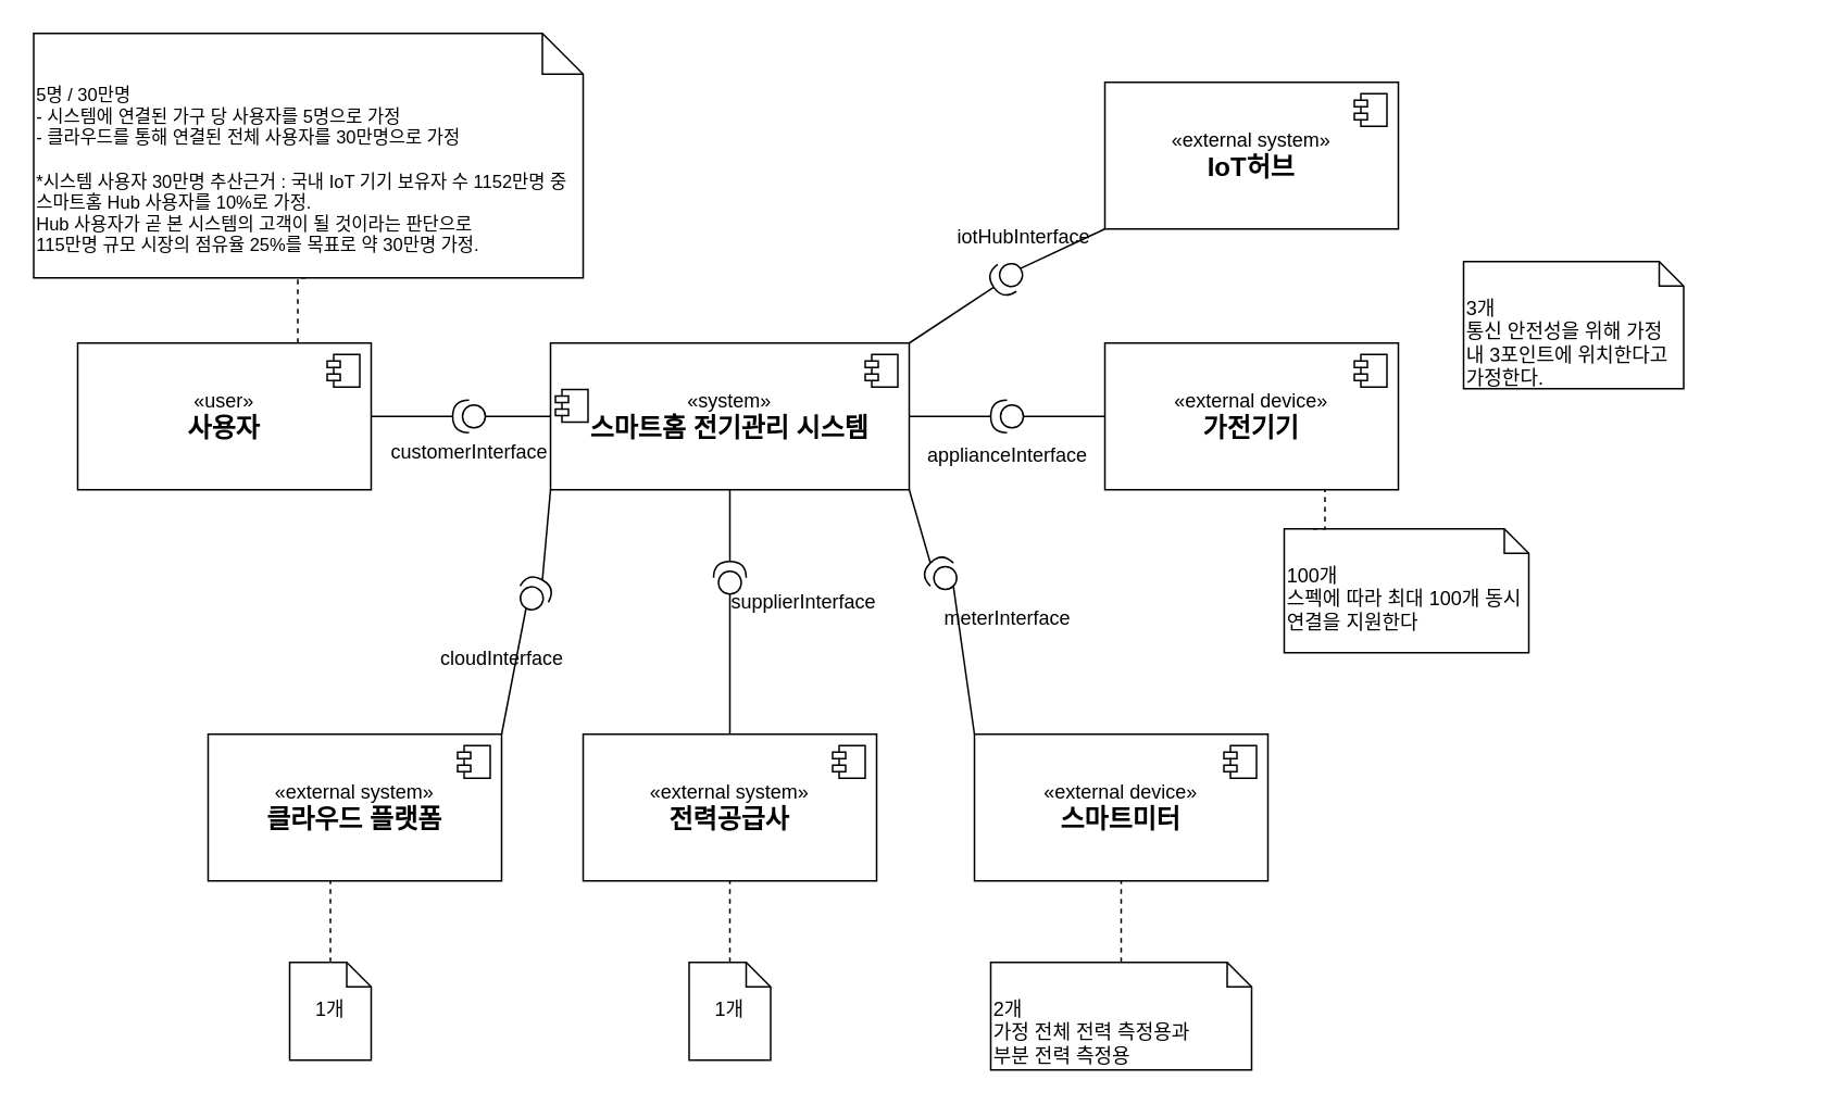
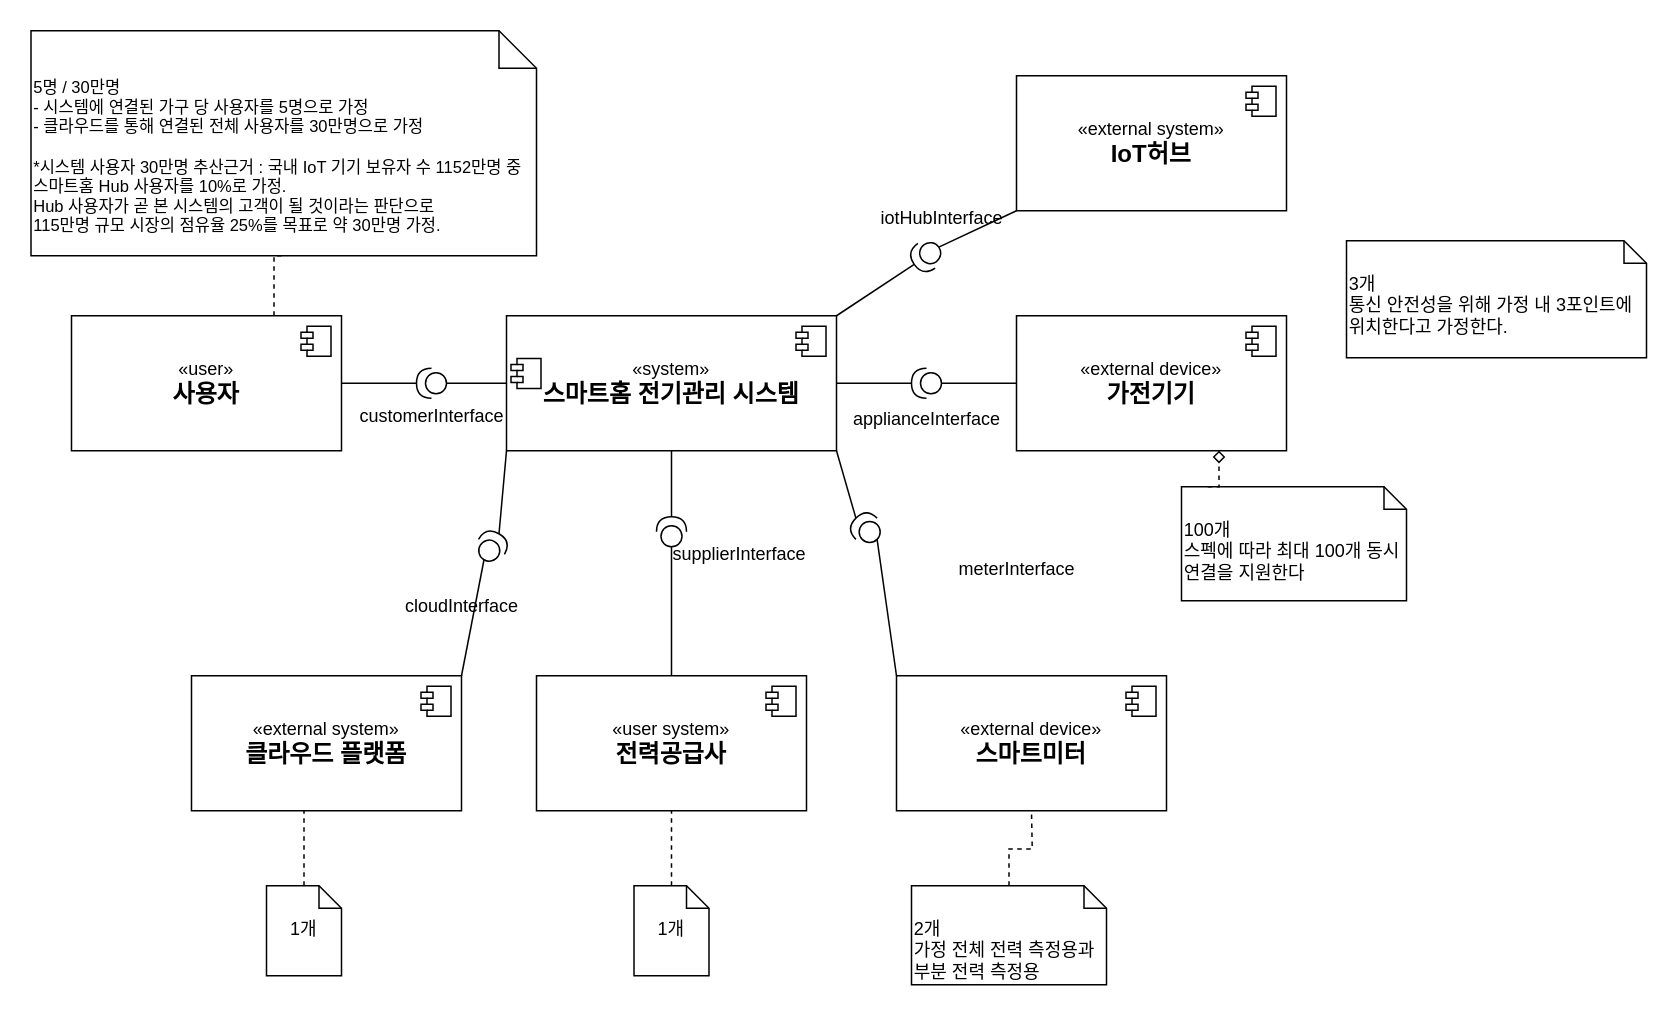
  <mxCell id="0" />
  <mxCell id="1" parent="0" />
  <mxCell id="2" value="«user»&lt;br&gt;&lt;b&gt;&lt;font style=&quot;font-size: 16px;&quot;&gt;사용자&lt;/font&gt;&lt;/b&gt;" style="html=1;dropTarget=0;whiteSpace=wrap;" parent="1" vertex="1"><mxGeometry x="47" y="210" width="180" height="90" as="geometry" /></mxCell>
  <mxCell id="3" value="" style="shape=module;jettyWidth=8;jettyHeight=4;" parent="2" vertex="1"><mxGeometry x="1" width="20" height="20" relative="1" as="geometry"><mxPoint x="-27" y="7" as="offset" /></mxGeometry></mxCell>
  <mxCell id="4" value="«external device»&lt;br&gt;&lt;b&gt;&lt;font style=&quot;font-size: 16px;&quot;&gt;가전기기&lt;/font&gt;&lt;/b&gt;" style="html=1;dropTarget=0;whiteSpace=wrap;" parent="1" vertex="1"><mxGeometry x="677" y="210" width="180" height="90" as="geometry" /></mxCell>
  <mxCell id="5" value="" style="shape=module;jettyWidth=8;jettyHeight=4;" parent="4" vertex="1"><mxGeometry x="1" width="20" height="20" relative="1" as="geometry"><mxPoint x="-27" y="7" as="offset" /></mxGeometry></mxCell>
  <mxCell id="6" value="«system»&lt;br&gt;&lt;span style=&quot;font-size: 16px;&quot;&gt;&lt;b&gt;스마트홈 전기관리 시스템&lt;/b&gt;&lt;/span&gt;" style="html=1;dropTarget=0;whiteSpace=wrap;" parent="1" vertex="1"><mxGeometry x="337" y="210" width="220" height="90" as="geometry" /></mxCell>
  <mxCell id="7" value="" style="shape=module;jettyWidth=8;jettyHeight=4;" parent="6" vertex="1"><mxGeometry x="1" width="20" height="20" relative="1" as="geometry"><mxPoint x="-27" y="7" as="offset" /></mxGeometry></mxCell>
- <mxCell id="8" value="«external system»&lt;br&gt;&lt;b&gt;&lt;font style=&quot;font-size: 16px;&quot;&gt;전력공급사&lt;/font&gt;&lt;/b&gt;" style="html=1;dropTarget=0;whiteSpace=wrap;" parent="1" vertex="1"><mxGeometry x="357" y="450" width="180" height="90" as="geometry" /></mxCell>
+ <mxCell id="8" value="«user system»&lt;br&gt;&lt;b&gt;&lt;font style=&quot;font-size: 16px;&quot;&gt;전력공급사&lt;/font&gt;&lt;/b&gt;" style="html=1;dropTarget=0;whiteSpace=wrap;" parent="1" vertex="1"><mxGeometry x="357" y="450" width="180" height="90" as="geometry" /></mxCell>
  <mxCell id="9" value="" style="shape=module;jettyWidth=8;jettyHeight=4;" parent="8" vertex="1"><mxGeometry x="1" width="20" height="20" relative="1" as="geometry"><mxPoint x="-27" y="7" as="offset" /></mxGeometry></mxCell>
  <mxCell id="10" value="«external device»&lt;br&gt;&lt;span style=&quot;font-size: 16px;&quot;&gt;&lt;b&gt;스마트미터&lt;/b&gt;&lt;/span&gt;" style="html=1;dropTarget=0;whiteSpace=wrap;" parent="1" vertex="1"><mxGeometry x="597" y="450" width="180" height="90" as="geometry" /></mxCell>
  <mxCell id="11" value="" style="shape=module;jettyWidth=8;jettyHeight=4;" parent="10" vertex="1"><mxGeometry x="1" width="20" height="20" relative="1" as="geometry"><mxPoint x="-27" y="7" as="offset" /></mxGeometry></mxCell>
  <mxCell id="12" value="" style="ellipse;whiteSpace=wrap;html=1;align=center;aspect=fixed;fillColor=none;strokeColor=none;resizable=0;perimeter=centerPerimeter;rotatable=0;allowArrows=0;points=[];outlineConnect=1;" parent="1" vertex="1"><mxGeometry x="587" y="264" width="10" height="10" as="geometry" /></mxCell>
  <mxCell id="13" style="edgeStyle=orthogonalEdgeStyle;rounded=0;orthogonalLoop=1;jettySize=auto;html=1;exitX=0;exitY=0.5;exitDx=0;exitDy=0;exitPerimeter=0;entryX=0;entryY=0.5;entryDx=0;entryDy=0;endArrow=none;endFill=0;" parent="1" source="15" target="6" edge="1"><mxGeometry relative="1" as="geometry" /></mxCell>
  <mxCell id="14" style="edgeStyle=orthogonalEdgeStyle;rounded=0;orthogonalLoop=1;jettySize=auto;html=1;exitX=1;exitY=0.5;exitDx=0;exitDy=0;exitPerimeter=0;entryX=1;entryY=0.5;entryDx=0;entryDy=0;endArrow=none;endFill=0;" parent="1" source="15" target="2" edge="1"><mxGeometry relative="1" as="geometry" /></mxCell>
  <mxCell id="15" value="" style="shape=providedRequiredInterface;html=1;verticalLabelPosition=bottom;sketch=0;rotation=-180;" parent="1" vertex="1"><mxGeometry x="277" y="245" width="20" height="20" as="geometry" /></mxCell>
  <mxCell id="16" style="edgeStyle=orthogonalEdgeStyle;rounded=0;orthogonalLoop=1;jettySize=auto;html=1;exitX=1;exitY=0.5;exitDx=0;exitDy=0;exitPerimeter=0;endArrow=none;endFill=0;" parent="1" source="18" target="6" edge="1"><mxGeometry relative="1" as="geometry" /></mxCell>
  <mxCell id="17" style="edgeStyle=orthogonalEdgeStyle;rounded=0;orthogonalLoop=1;jettySize=auto;html=1;exitX=0;exitY=0.5;exitDx=0;exitDy=0;exitPerimeter=0;entryX=0;entryY=0.5;entryDx=0;entryDy=0;endArrow=none;endFill=0;" parent="1" source="18" target="4" edge="1"><mxGeometry relative="1" as="geometry" /></mxCell>
  <mxCell id="18" value="" style="shape=providedRequiredInterface;html=1;verticalLabelPosition=bottom;sketch=0;rotation=-180;" parent="1" vertex="1"><mxGeometry x="607" y="245" width="20" height="20" as="geometry" /></mxCell>
  <mxCell id="19" style="rounded=0;orthogonalLoop=1;jettySize=auto;html=1;exitX=1;exitY=0.5;exitDx=0;exitDy=0;exitPerimeter=0;entryX=1;entryY=1;entryDx=0;entryDy=0;endArrow=none;endFill=0;" parent="1" source="21" target="6" edge="1"><mxGeometry relative="1" as="geometry" /></mxCell>
  <mxCell id="20" style="rounded=0;orthogonalLoop=1;jettySize=auto;html=1;exitX=0;exitY=0.5;exitDx=0;exitDy=0;exitPerimeter=0;entryX=0;entryY=0;entryDx=0;entryDy=0;endArrow=none;endFill=0;" parent="1" source="21" target="10" edge="1"><mxGeometry relative="1" as="geometry" /></mxCell>
  <mxCell id="21" value="" style="shape=providedRequiredInterface;html=1;verticalLabelPosition=bottom;sketch=0;rotation=135;direction=south;" parent="1" vertex="1"><mxGeometry x="567" y="342" width="20" height="20" as="geometry" /></mxCell>
  <mxCell id="22" style="edgeStyle=orthogonalEdgeStyle;rounded=0;orthogonalLoop=1;jettySize=auto;html=1;exitX=1;exitY=0.5;exitDx=0;exitDy=0;exitPerimeter=0;entryX=0.5;entryY=1;entryDx=0;entryDy=0;endArrow=none;endFill=0;" parent="1" source="24" target="6" edge="1"><mxGeometry relative="1" as="geometry" /></mxCell>
  <mxCell id="23" style="edgeStyle=orthogonalEdgeStyle;rounded=0;orthogonalLoop=1;jettySize=auto;html=1;exitX=0;exitY=0.5;exitDx=0;exitDy=0;exitPerimeter=0;entryX=0.5;entryY=0;entryDx=0;entryDy=0;endArrow=none;endFill=0;" parent="1" source="24" target="8" edge="1"><mxGeometry relative="1" as="geometry" /></mxCell>
  <mxCell id="24" value="" style="shape=providedRequiredInterface;html=1;verticalLabelPosition=bottom;sketch=0;rotation=-90;" parent="1" vertex="1"><mxGeometry x="437" y="344" width="20" height="20" as="geometry" /></mxCell>
  <mxCell id="25" value="customerInterface" style="text;html=1;align=center;verticalAlign=middle;resizable=0;points=[];autosize=1;strokeColor=none;fillColor=none;" parent="1" vertex="1"><mxGeometry x="227" y="262" width="120" height="30" as="geometry" /></mxCell>
  <mxCell id="26" value="applianceInterface" style="text;html=1;align=center;verticalAlign=middle;resizable=0;points=[];autosize=1;strokeColor=none;fillColor=none;" parent="1" vertex="1"><mxGeometry x="557" y="264" width="120" height="30" as="geometry" /></mxCell>
- <mxCell id="27" value="meterInterface" style="text;html=1;align=center;verticalAlign=middle;resizable=0;points=[];autosize=1;strokeColor=none;fillColor=none;" parent="1" vertex="1"><mxGeometry x="567" y="364" width="100" height="30" as="geometry" /></mxCell>
+ <mxCell id="27" value="meterInterface" style="text;html=1;align=center;verticalAlign=middle;resizable=0;points=[];autosize=1;strokeColor=none;fillColor=none;" parent="1" vertex="1"><mxGeometry x="627" y="364" width="100" height="30" as="geometry" /></mxCell>
  <mxCell id="28" value="supplierInterface" style="text;html=1;align=center;verticalAlign=middle;resizable=0;points=[];autosize=1;strokeColor=none;fillColor=none;" parent="1" vertex="1"><mxGeometry x="437" y="354" width="110" height="30" as="geometry" /></mxCell>
  <mxCell id="29" value="1개" style="shape=note2;boundedLbl=1;whiteSpace=wrap;html=1;size=15;verticalAlign=top;align=center;" parent="1" vertex="1"><mxGeometry x="422" y="590" width="50" height="60" as="geometry" /></mxCell>
  <mxCell id="30" style="edgeStyle=orthogonalEdgeStyle;rounded=0;orthogonalLoop=1;jettySize=auto;html=1;exitX=0.5;exitY=0;exitDx=0;exitDy=0;exitPerimeter=0;endArrow=none;endFill=0;dashed=1;entryX=0.5;entryY=1;entryDx=0;entryDy=0;" parent="1" source="29" target="8" edge="1"><mxGeometry relative="1" as="geometry"><mxPoint x="447" y="560" as="targetPoint" /></mxGeometry></mxCell>
- <mxCell id="31" value="2개&lt;br&gt;&lt;div&gt;가정 전체 전력 측정용과&lt;/div&gt;&lt;div&gt;부분 전력 측정용&lt;/div&gt;" style="shape=note2;boundedLbl=1;whiteSpace=wrap;html=1;size=15;verticalAlign=top;align=left;" parent="1" vertex="1"><mxGeometry x="607" y="590" width="160" height="66" as="geometry" /></mxCell>
+ <mxCell id="31" value="2개&lt;br&gt;&lt;div&gt;가정 전체 전력 측정용과&lt;/div&gt;&lt;div&gt;부분 전력 측정용&lt;/div&gt;" style="shape=note2;boundedLbl=1;whiteSpace=wrap;html=1;size=15;verticalAlign=top;align=left;" parent="1" vertex="1"><mxGeometry x="607" y="590" width="130" height="66" as="geometry" /></mxCell>
  <mxCell id="32" style="edgeStyle=orthogonalEdgeStyle;rounded=0;orthogonalLoop=1;jettySize=auto;html=1;exitX=0.5;exitY=0;exitDx=0;exitDy=0;exitPerimeter=0;endArrow=none;endFill=0;dashed=1;entryX=0.5;entryY=1;entryDx=0;entryDy=0;" parent="1" source="31" edge="1"><mxGeometry relative="1" as="geometry"><mxPoint x="687" y="540" as="targetPoint" /></mxGeometry></mxCell>
  <mxCell id="33" value="100개&lt;div&gt;스펙에 따라 최대 100개 동시 연결을 지원한다&lt;/div&gt;" style="shape=note2;boundedLbl=1;whiteSpace=wrap;html=1;size=15;verticalAlign=top;align=left;" parent="1" vertex="1"><mxGeometry x="787" y="324" width="150" height="76" as="geometry" /></mxCell>
- <mxCell id="34" style="edgeStyle=orthogonalEdgeStyle;rounded=0;orthogonalLoop=1;jettySize=auto;html=1;exitX=0;exitY=0;exitDx=17.5;exitDy=0;endArrow=none;endFill=0;dashed=1;entryX=0.75;entryY=1;entryDx=0;entryDy=0;exitPerimeter=0;" parent="1" source="33" target="4" edge="1"><mxGeometry relative="1" as="geometry"><mxPoint x="867" y="374" as="targetPoint" /><mxPoint x="867" y="420" as="sourcePoint" /></mxGeometry></mxCell>
+ <mxCell id="34" style="edgeStyle=orthogonalEdgeStyle;rounded=0;orthogonalLoop=1;jettySize=auto;html=1;exitX=0;exitY=0;exitDx=17.5;exitDy=0;endArrow=diamond;endFill=0;dashed=1;entryX=0.75;entryY=1;entryDx=0;entryDy=0;exitPerimeter=0;" parent="1" source="33" target="4" edge="1"><mxGeometry relative="1" as="geometry"><mxPoint x="867" y="374" as="targetPoint" /><mxPoint x="867" y="420" as="sourcePoint" /></mxGeometry></mxCell>
  <mxCell id="35" value="«external system»&lt;br&gt;&lt;b&gt;&lt;font style=&quot;font-size: 16px;&quot;&gt;클라우드 플랫폼&lt;/font&gt;&lt;/b&gt;" style="html=1;dropTarget=0;whiteSpace=wrap;" parent="1" vertex="1"><mxGeometry x="127" y="450" width="180" height="90" as="geometry" /></mxCell>
  <mxCell id="36" value="" style="shape=module;jettyWidth=8;jettyHeight=4;" parent="35" vertex="1"><mxGeometry x="1" width="20" height="20" relative="1" as="geometry"><mxPoint x="-27" y="7" as="offset" /></mxGeometry></mxCell>
  <mxCell id="37" style="rounded=0;orthogonalLoop=1;jettySize=auto;html=1;exitX=1;exitY=0.5;exitDx=0;exitDy=0;exitPerimeter=0;entryX=0;entryY=1;entryDx=0;entryDy=0;endArrow=none;endFill=0;" parent="1" source="39" edge="1"><mxGeometry relative="1" as="geometry"><mxPoint x="337" y="300" as="targetPoint" /></mxGeometry></mxCell>
  <mxCell id="38" style="rounded=0;orthogonalLoop=1;jettySize=auto;html=1;exitX=0;exitY=0.5;exitDx=0;exitDy=0;exitPerimeter=0;entryX=1;entryY=0;entryDx=0;entryDy=0;endArrow=none;endFill=0;" parent="1" source="39" target="35" edge="1"><mxGeometry relative="1" as="geometry"><mxPoint x="327" y="448" as="targetPoint" /></mxGeometry></mxCell>
  <mxCell id="39" value="" style="shape=providedRequiredInterface;html=1;verticalLabelPosition=bottom;sketch=0;rotation=-150;direction=south;" parent="1" vertex="1"><mxGeometry x="317" y="354" width="20" height="20" as="geometry" /></mxCell>
  <mxCell id="40" value="cloudInterface" style="text;html=1;align=center;verticalAlign=middle;resizable=0;points=[];autosize=1;strokeColor=none;fillColor=none;" parent="1" vertex="1"><mxGeometry x="257" y="389" width="100" height="30" as="geometry" /></mxCell>
  <mxCell id="41" value="1개" style="shape=note2;boundedLbl=1;whiteSpace=wrap;html=1;size=15;verticalAlign=top;align=center;" parent="1" vertex="1"><mxGeometry x="177" y="590" width="50" height="60" as="geometry" /></mxCell>
  <mxCell id="42" style="edgeStyle=orthogonalEdgeStyle;rounded=0;orthogonalLoop=1;jettySize=auto;html=1;exitX=0.5;exitY=0;exitDx=0;exitDy=0;exitPerimeter=0;endArrow=none;endFill=0;dashed=1;entryX=0.5;entryY=1;entryDx=0;entryDy=0;" parent="1" source="41" edge="1"><mxGeometry relative="1" as="geometry"><mxPoint x="202" y="540" as="targetPoint" /></mxGeometry></mxCell>
  <mxCell id="43" value="«external system»&lt;br&gt;&lt;span style=&quot;font-size: 16px;&quot;&gt;&lt;b&gt;IoT허브&lt;/b&gt;&lt;/span&gt;" style="html=1;dropTarget=0;whiteSpace=wrap;" parent="1" vertex="1"><mxGeometry x="677" y="50" width="180" height="90" as="geometry" /></mxCell>
  <mxCell id="44" value="" style="shape=module;jettyWidth=8;jettyHeight=4;" parent="43" vertex="1"><mxGeometry x="1" width="20" height="20" relative="1" as="geometry"><mxPoint x="-27" y="7" as="offset" /></mxGeometry></mxCell>
  <mxCell id="45" style="rounded=0;orthogonalLoop=1;jettySize=auto;html=1;exitX=1;exitY=0.5;exitDx=0;exitDy=0;exitPerimeter=0;endArrow=none;endFill=0;entryX=1;entryY=0;entryDx=0;entryDy=0;" parent="1" source="47" target="6" edge="1"><mxGeometry relative="1" as="geometry"><mxPoint x="557" y="75" as="targetPoint" /></mxGeometry></mxCell>
  <mxCell id="46" style="rounded=0;orthogonalLoop=1;jettySize=auto;html=1;exitX=0;exitY=0.5;exitDx=0;exitDy=0;exitPerimeter=0;entryX=0;entryY=1;entryDx=0;entryDy=0;endArrow=none;endFill=0;" parent="1" source="47" target="43" edge="1"><mxGeometry relative="1" as="geometry" /></mxCell>
  <mxCell id="47" value="" style="shape=providedRequiredInterface;html=1;verticalLabelPosition=bottom;sketch=0;rotation=-215;" parent="1" vertex="1"><mxGeometry x="607" y="160" width="20" height="20" as="geometry" /></mxCell>
  <mxCell id="48" value="iotHubInterface" style="text;html=1;align=center;verticalAlign=middle;resizable=0;points=[];autosize=1;strokeColor=none;fillColor=none;" parent="1" vertex="1"><mxGeometry x="577" y="130" width="100" height="30" as="geometry" /></mxCell>
- <mxCell id="49" value="3개&lt;div&gt;통신 안전성을 위해 가정 내 3포인트에 위치한다고 가정한다.&lt;/div&gt;" style="shape=note2;boundedLbl=1;whiteSpace=wrap;html=1;size=15;verticalAlign=top;align=left;" parent="1" vertex="1"><mxGeometry x="897" y="160" width="135" height="78" as="geometry" /></mxCell>
+ <mxCell id="49" value="3개&lt;div&gt;통신 안전성을 위해 가정 내 3포인트에 위치한다고 가정한다.&lt;/div&gt;" style="shape=note2;boundedLbl=1;whiteSpace=wrap;html=1;size=15;verticalAlign=top;align=left;" parent="1" vertex="1"><mxGeometry x="897" y="160" width="200" height="78" as="geometry" /></mxCell>
  <mxCell id="50" value="" style="shape=module;jettyWidth=8;jettyHeight=4;" parent="1" vertex="1"><mxGeometry x="340" y="238.5" width="20" height="20" as="geometry" /></mxCell>
  <mxCell id="51" value="5명 / 30만명&lt;br&gt;- 시스템에 연결된 가구 당 사용자를 5명으로 가정&lt;br&gt;- 클라우드를 통해 연결된 전체 사용자를 30만명으로 가정&lt;br&gt;&lt;br&gt;*시스템 사용자 30만명 추산근거 : 국내 IoT 기기 보유자 수 1152만명 중&lt;br&gt;스마트홈 Hub 사용자를 10%로 가정.&lt;br&gt;Hub 사용자가 곧 본 시스템의 고객이 될 것이라는 판단으로&lt;br&gt;115만명 규모 시장의 점유율 25%를 목표로 약 30만명 가정." style="shape=note2;boundedLbl=1;html=1;size=25;verticalAlign=top;align=left;spacing=2;whiteSpace=wrap;spacingBottom=0;fontSize=11;" parent="1" vertex="1"><mxGeometry x="20" y="20" width="337" height="150" as="geometry" /></mxCell>
  <mxCell id="52" style="edgeStyle=orthogonalEdgeStyle;rounded=0;orthogonalLoop=1;jettySize=auto;html=1;exitX=0.75;exitY=0;exitDx=0;exitDy=0;entryX=0.5;entryY=1;entryDx=0;entryDy=0;entryPerimeter=0;dashed=1;endArrow=none;endFill=0;" parent="1" source="2" target="51" edge="1"><mxGeometry relative="1" as="geometry"><Array as="points"><mxPoint x="182" y="170" /></Array></mxGeometry></mxCell>
